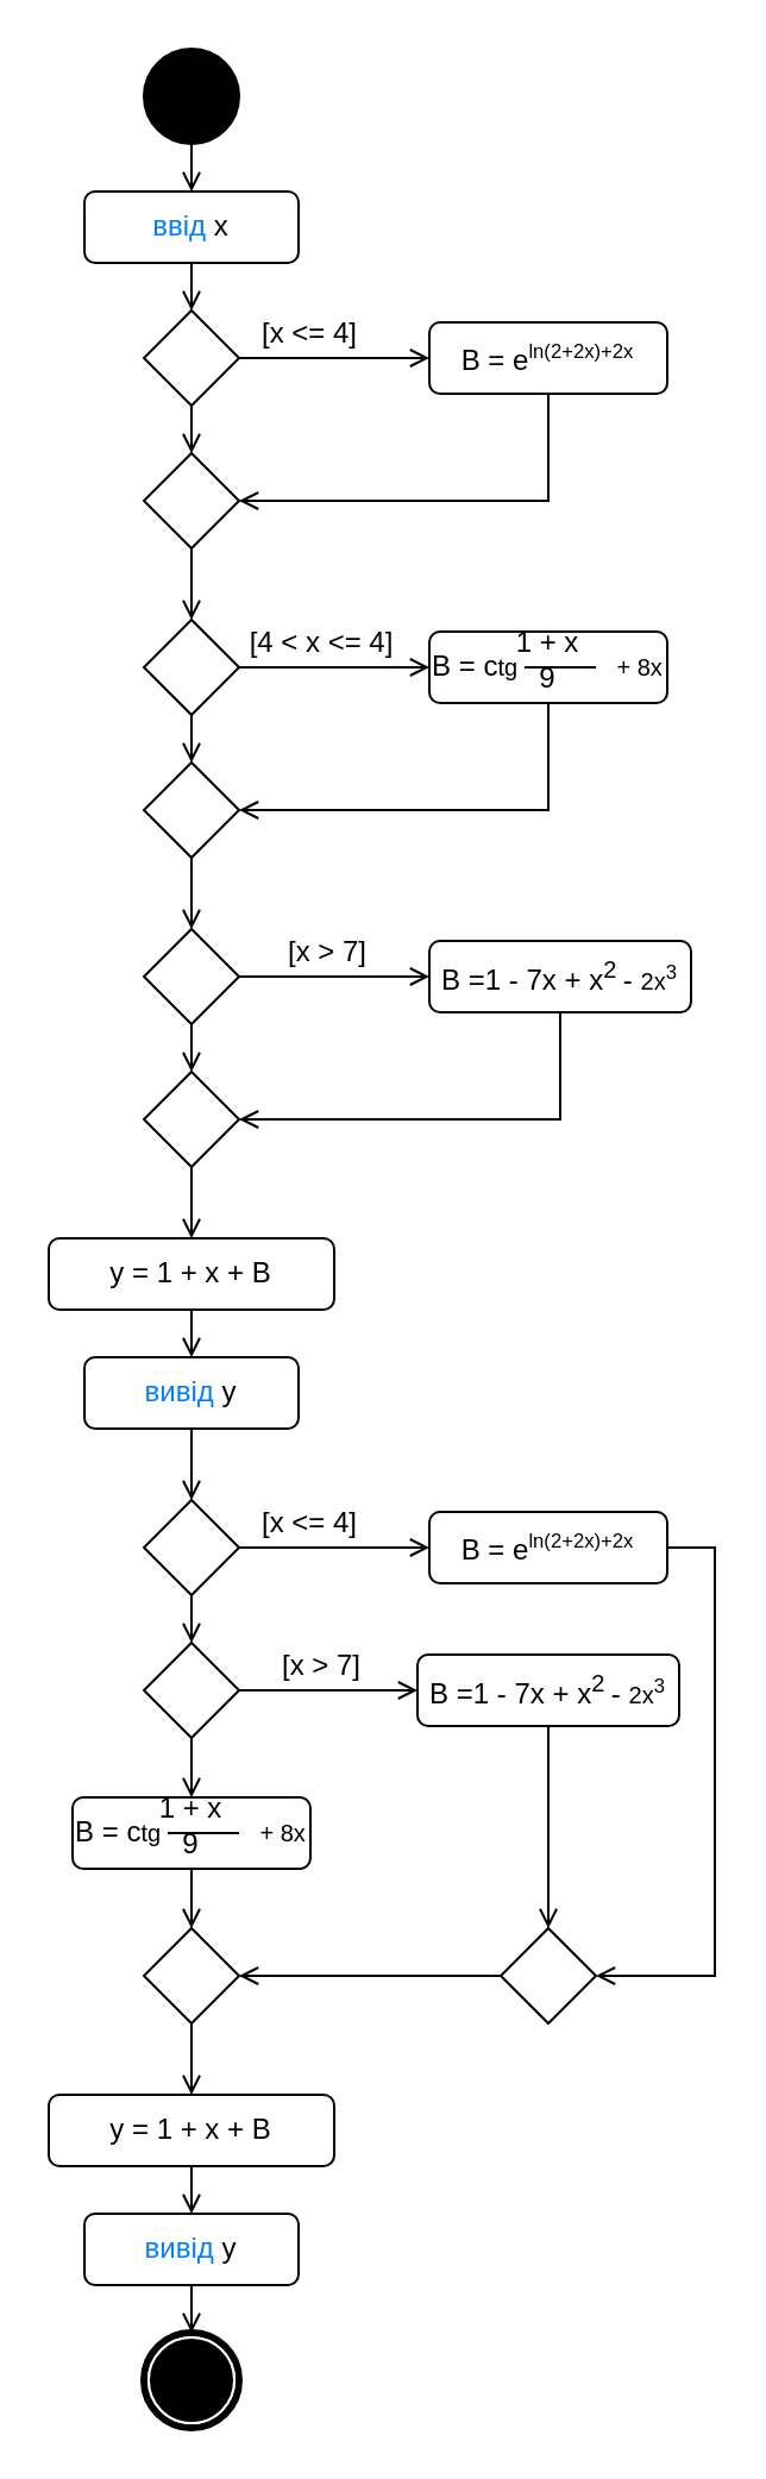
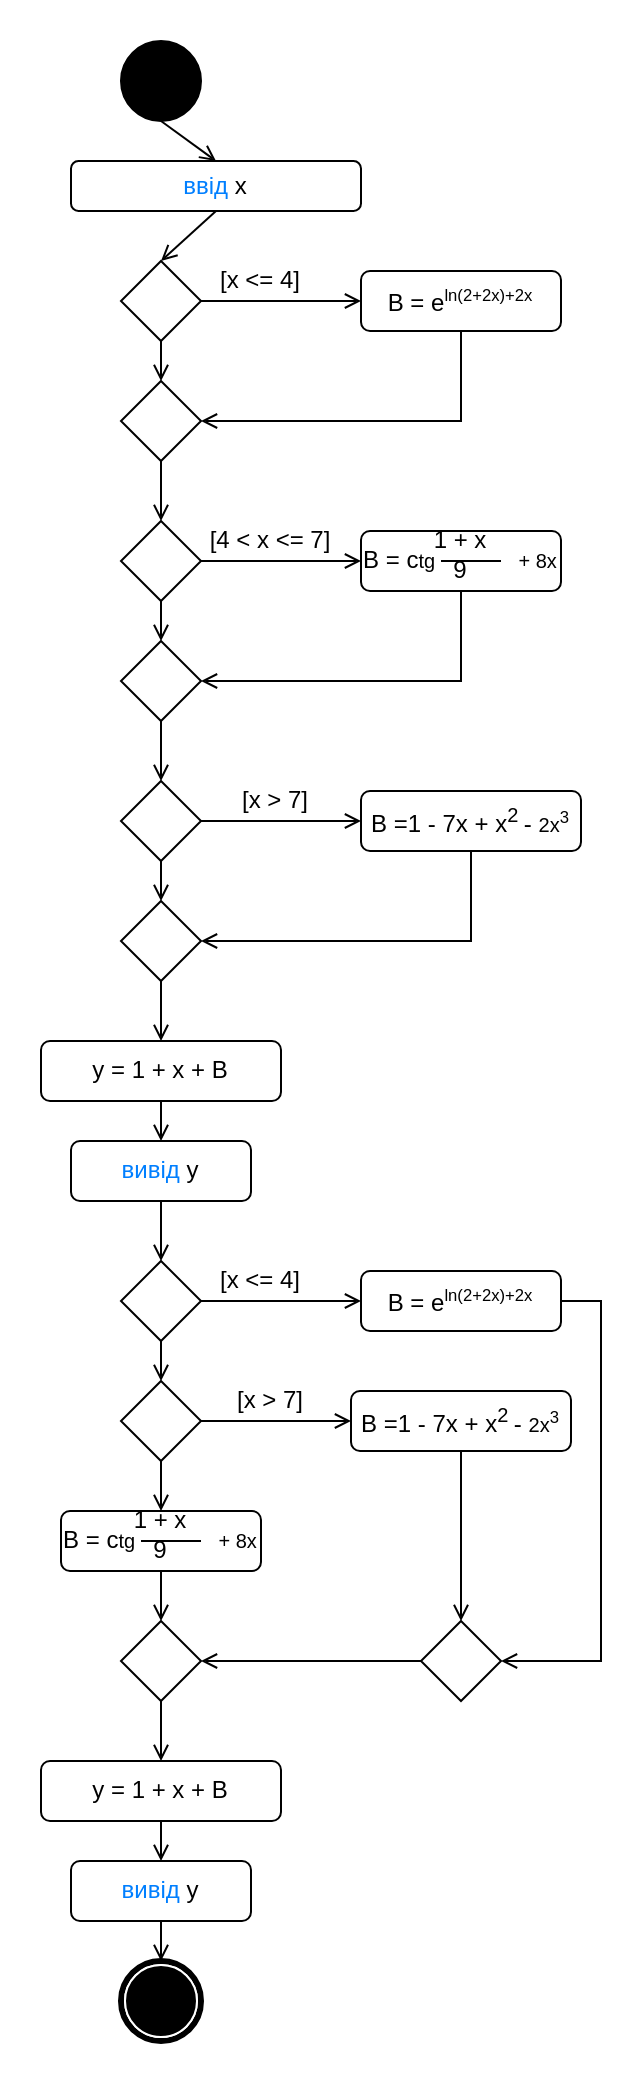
  <mxCell id="0" />
  <mxCell id="1" parent="0" />
  <mxCell id="2" style="edgeStyle=none;curved=1;rounded=0;orthogonalLoop=1;jettySize=auto;html=1;exitX=0.5;exitY=1;exitDx=0;exitDy=0;entryX=0.5;entryY=0;entryDx=0;entryDy=0;endArrow=open;sourcePerimeterSpacing=8;targetPerimeterSpacing=8;endFill=0;" parent="1" source="3" target="6" edge="1"><mxGeometry relative="1" as="geometry" /></mxCell>
  <mxCell id="3" value="" style="ellipse;whiteSpace=wrap;html=1;rounded=0;shadow=0;comic=0;labelBackgroundColor=none;strokeWidth=1;fillColor=#000000;fontFamily=Verdana;fontSize=12;align=center;" parent="1" vertex="1"><mxGeometry x="60" y="20" width="40" height="40" as="geometry" /></mxCell>
  <mxCell id="4" value="" style="shape=mxgraph.bpmn.shape;html=1;verticalLabelPosition=bottom;labelBackgroundColor=#ffffff;verticalAlign=top;perimeter=ellipsePerimeter;outline=end;symbol=terminate;rounded=0;shadow=0;comic=0;strokeWidth=1;fontFamily=Verdana;fontSize=12;align=center;" parent="1" vertex="1"><mxGeometry x="60" y="980" width="40" height="40" as="geometry" /></mxCell>
  <mxCell id="5" style="edgeStyle=none;curved=1;rounded=0;orthogonalLoop=1;jettySize=auto;html=1;exitX=0.5;exitY=1;exitDx=0;exitDy=0;entryX=0.5;entryY=0;entryDx=0;entryDy=0;endArrow=open;endFill=0;sourcePerimeterSpacing=8;targetPerimeterSpacing=8;" parent="1" source="6" target="9" edge="1"><mxGeometry relative="1" as="geometry" /></mxCell>
- <mxCell id="6" value="&lt;font color=&quot;#007fff&quot;&gt;ввід&lt;/font&gt; x" style="rounded=1;whiteSpace=wrap;html=1;hachureGap=4;pointerEvents=0;" parent="1" vertex="1"><mxGeometry x="35" y="80" width="90" height="30" as="geometry" /></mxCell>
+ <mxCell id="6" value="&lt;font color=&quot;#007fff&quot;&gt;ввід&lt;/font&gt; x" style="rounded=1;whiteSpace=wrap;html=1;hachureGap=4;pointerEvents=0;" parent="1" vertex="1"><mxGeometry x="35" y="80" width="145" height="25" as="geometry" /></mxCell>
  <mxCell id="7" style="edgeStyle=none;curved=1;rounded=0;orthogonalLoop=1;jettySize=auto;html=1;exitX=0.5;exitY=1;exitDx=0;exitDy=0;entryX=0.5;entryY=0;entryDx=0;entryDy=0;endArrow=open;endFill=0;sourcePerimeterSpacing=8;targetPerimeterSpacing=8;" parent="1" source="9" target="11" edge="1"><mxGeometry relative="1" as="geometry" /></mxCell>
  <mxCell id="8" style="edgeStyle=none;curved=1;rounded=0;orthogonalLoop=1;jettySize=auto;html=1;exitX=1;exitY=0.5;exitDx=0;exitDy=0;entryX=0;entryY=0.5;entryDx=0;entryDy=0;endArrow=open;endFill=0;sourcePerimeterSpacing=8;targetPerimeterSpacing=8;" parent="1" source="9" target="23" edge="1"><mxGeometry relative="1" as="geometry" /></mxCell>
  <mxCell id="9" value="" style="rhombus;whiteSpace=wrap;html=1;hachureGap=4;pointerEvents=0;" parent="1" vertex="1"><mxGeometry x="60" y="130" width="40" height="40" as="geometry" /></mxCell>
  <mxCell id="10" style="edgeStyle=none;curved=1;rounded=0;orthogonalLoop=1;jettySize=auto;html=1;exitX=0.5;exitY=1;exitDx=0;exitDy=0;entryX=0.5;entryY=0;entryDx=0;entryDy=0;endArrow=open;endFill=0;sourcePerimeterSpacing=8;targetPerimeterSpacing=8;" parent="1" source="11" target="14" edge="1"><mxGeometry relative="1" as="geometry" /></mxCell>
  <mxCell id="11" value="" style="rhombus;whiteSpace=wrap;html=1;hachureGap=4;pointerEvents=0;" parent="1" vertex="1"><mxGeometry x="60" y="190" width="40" height="40" as="geometry" /></mxCell>
  <mxCell id="12" style="edgeStyle=none;curved=1;rounded=0;orthogonalLoop=1;jettySize=auto;html=1;exitX=0.5;exitY=1;exitDx=0;exitDy=0;entryX=0.5;entryY=0;entryDx=0;entryDy=0;endArrow=open;endFill=0;sourcePerimeterSpacing=8;targetPerimeterSpacing=8;" parent="1" source="14" target="16" edge="1"><mxGeometry relative="1" as="geometry" /></mxCell>
  <mxCell id="13" style="edgeStyle=none;rounded=0;orthogonalLoop=1;jettySize=auto;html=1;exitX=1;exitY=0.5;exitDx=0;exitDy=0;entryX=0;entryY=0.5;entryDx=0;entryDy=0;endArrow=open;endFill=0;sourcePerimeterSpacing=8;targetPerimeterSpacing=8;" parent="1" source="14" target="25" edge="1"><mxGeometry relative="1" as="geometry" /></mxCell>
  <mxCell id="14" value="" style="rhombus;whiteSpace=wrap;html=1;hachureGap=4;pointerEvents=0;" parent="1" vertex="1"><mxGeometry x="60" y="260" width="40" height="40" as="geometry" /></mxCell>
  <mxCell id="15" style="edgeStyle=none;curved=1;rounded=0;orthogonalLoop=1;jettySize=auto;html=1;exitX=0.5;exitY=1;exitDx=0;exitDy=0;entryX=0.5;entryY=0;entryDx=0;entryDy=0;endArrow=open;endFill=0;sourcePerimeterSpacing=8;targetPerimeterSpacing=8;" parent="1" source="16" target="19" edge="1"><mxGeometry relative="1" as="geometry" /></mxCell>
  <mxCell id="16" value="" style="rhombus;whiteSpace=wrap;html=1;hachureGap=4;pointerEvents=0;" parent="1" vertex="1"><mxGeometry x="60" y="320" width="40" height="40" as="geometry" /></mxCell>
  <mxCell id="17" style="edgeStyle=none;curved=1;rounded=0;orthogonalLoop=1;jettySize=auto;html=1;exitX=0.5;exitY=1;exitDx=0;exitDy=0;entryX=0.5;entryY=0;entryDx=0;entryDy=0;endArrow=open;endFill=0;sourcePerimeterSpacing=8;targetPerimeterSpacing=8;" parent="1" source="19" target="21" edge="1"><mxGeometry relative="1" as="geometry" /></mxCell>
  <mxCell id="18" style="edgeStyle=none;rounded=0;orthogonalLoop=1;jettySize=auto;html=1;exitX=1;exitY=0.5;exitDx=0;exitDy=0;entryX=0;entryY=0.5;entryDx=0;entryDy=0;endArrow=open;endFill=0;sourcePerimeterSpacing=8;targetPerimeterSpacing=8;" parent="1" source="19" target="30" edge="1"><mxGeometry relative="1" as="geometry" /></mxCell>
  <mxCell id="19" value="" style="rhombus;whiteSpace=wrap;html=1;hachureGap=4;pointerEvents=0;" parent="1" vertex="1"><mxGeometry x="60" y="390" width="40" height="40" as="geometry" /></mxCell>
  <mxCell id="20" style="edgeStyle=none;rounded=0;orthogonalLoop=1;jettySize=auto;html=1;exitX=0.5;exitY=1;exitDx=0;exitDy=0;entryX=0.5;entryY=0;entryDx=0;entryDy=0;endArrow=open;endFill=0;sourcePerimeterSpacing=8;targetPerimeterSpacing=8;" parent="1" source="21" target="35" edge="1"><mxGeometry relative="1" as="geometry" /></mxCell>
  <mxCell id="21" value="" style="rhombus;whiteSpace=wrap;html=1;hachureGap=4;pointerEvents=0;" parent="1" vertex="1"><mxGeometry x="60" y="450" width="40" height="40" as="geometry" /></mxCell>
  <mxCell id="22" style="edgeStyle=none;rounded=0;orthogonalLoop=1;jettySize=auto;html=1;exitX=0.5;exitY=1;exitDx=0;exitDy=0;entryX=1;entryY=0.5;entryDx=0;entryDy=0;endArrow=open;endFill=0;sourcePerimeterSpacing=8;targetPerimeterSpacing=8;" parent="1" source="23" target="11" edge="1"><mxGeometry relative="1" as="geometry"><Array as="points"><mxPoint x="230" y="210" /></Array></mxGeometry></mxCell>
  <mxCell id="23" value="&lt;span&gt;B = e&lt;/span&gt;&lt;span style=&quot;font-size: 10px&quot;&gt;&lt;sup&gt;ln(2+2x)+2x&lt;/sup&gt;&lt;/span&gt;" style="rounded=1;whiteSpace=wrap;html=1;hachureGap=4;pointerEvents=0;" parent="1" vertex="1"><mxGeometry x="180" y="135" width="100" height="30" as="geometry" /></mxCell>
  <mxCell id="24" style="edgeStyle=none;rounded=0;orthogonalLoop=1;jettySize=auto;html=1;exitX=0.5;exitY=1;exitDx=0;exitDy=0;entryX=1;entryY=0.5;entryDx=0;entryDy=0;endArrow=open;endFill=0;sourcePerimeterSpacing=8;targetPerimeterSpacing=8;" parent="1" source="25" target="16" edge="1"><mxGeometry relative="1" as="geometry"><Array as="points"><mxPoint x="230" y="340" /></Array></mxGeometry></mxCell>
  <mxCell id="25" value="B = c&lt;font size=&quot;1&quot;&gt;tg&amp;nbsp; &amp;nbsp; &amp;nbsp; &amp;nbsp; &amp;nbsp; &amp;nbsp; &amp;nbsp; &amp;nbsp;+ 8x&lt;/font&gt;" style="rounded=1;whiteSpace=wrap;html=1;hachureGap=4;pointerEvents=0;" parent="1" vertex="1"><mxGeometry x="180" y="265" width="100" height="30" as="geometry" /></mxCell>
  <mxCell id="26" value="" style="endArrow=none;html=1;sourcePerimeterSpacing=8;targetPerimeterSpacing=8;strokeWidth=1;endSize=6;" parent="1" edge="1"><mxGeometry width="50" height="50" relative="1" as="geometry"><mxPoint x="220" y="280" as="sourcePoint" /><mxPoint x="250" y="280" as="targetPoint" /></mxGeometry></mxCell>
  <mxCell id="27" value="1 + x" style="text;html=1;strokeColor=none;fillColor=none;align=center;verticalAlign=middle;whiteSpace=wrap;rounded=0;hachureGap=4;pointerEvents=0;" parent="1" vertex="1"><mxGeometry x="210" y="260" width="40" height="20" as="geometry" /></mxCell>
  <mxCell id="28" value="9" style="text;html=1;strokeColor=none;fillColor=none;align=center;verticalAlign=middle;whiteSpace=wrap;rounded=0;hachureGap=4;pointerEvents=0;" parent="1" vertex="1"><mxGeometry x="210" y="270" width="40" height="30" as="geometry" /></mxCell>
  <mxCell id="29" style="edgeStyle=none;rounded=0;orthogonalLoop=1;jettySize=auto;html=1;exitX=0.5;exitY=1;exitDx=0;exitDy=0;entryX=1;entryY=0.5;entryDx=0;entryDy=0;endArrow=open;endFill=0;sourcePerimeterSpacing=8;targetPerimeterSpacing=8;" parent="1" source="30" target="21" edge="1"><mxGeometry relative="1" as="geometry"><Array as="points"><mxPoint x="235" y="470" /></Array></mxGeometry></mxCell>
  <mxCell id="30" value="B =1&amp;nbsp;- 7x + x&lt;sup&gt;2&amp;nbsp;&lt;/sup&gt;-&amp;nbsp;&lt;font size=&quot;1&quot;&gt;2x&lt;sup&gt;3&lt;/sup&gt;&lt;/font&gt;" style="rounded=1;whiteSpace=wrap;html=1;hachureGap=4;pointerEvents=0;" parent="1" vertex="1"><mxGeometry x="180" y="395" width="110" height="30" as="geometry" /></mxCell>
  <mxCell id="31" value="[x &amp;lt;= 4]" style="text;html=1;strokeColor=none;fillColor=none;align=center;verticalAlign=middle;whiteSpace=wrap;rounded=0;hachureGap=4;pointerEvents=0;" parent="1" vertex="1"><mxGeometry x="80" y="130" width="100" height="20" as="geometry" /></mxCell>
- <mxCell id="32" value="[4 &amp;lt; x &amp;lt;= 4]" style="text;html=1;strokeColor=none;fillColor=none;align=center;verticalAlign=middle;whiteSpace=wrap;rounded=0;hachureGap=4;pointerEvents=0;" parent="1" vertex="1"><mxGeometry x="85" y="260" width="100" height="20" as="geometry" /></mxCell>
+ <mxCell id="32" value="[4 &amp;lt; x &amp;lt;= 7]" style="text;html=1;strokeColor=none;fillColor=none;align=center;verticalAlign=middle;whiteSpace=wrap;rounded=0;hachureGap=4;pointerEvents=0;" parent="1" vertex="1"><mxGeometry x="85" y="260" width="100" height="20" as="geometry" /></mxCell>
  <mxCell id="33" value="[x &amp;gt; 7]" style="text;html=1;strokeColor=none;fillColor=none;align=center;verticalAlign=middle;whiteSpace=wrap;rounded=0;hachureGap=4;pointerEvents=0;" parent="1" vertex="1"><mxGeometry x="85" y="390" width="105" height="20" as="geometry" /></mxCell>
  <mxCell id="34" style="edgeStyle=none;rounded=0;orthogonalLoop=1;jettySize=auto;html=1;exitX=0.5;exitY=1;exitDx=0;exitDy=0;entryX=0.5;entryY=0;entryDx=0;entryDy=0;endArrow=open;endFill=0;sourcePerimeterSpacing=8;targetPerimeterSpacing=8;" parent="1" source="35" target="36" edge="1"><mxGeometry relative="1" as="geometry" /></mxCell>
  <mxCell id="35" value="y = 1 + x + B" style="rounded=1;whiteSpace=wrap;html=1;hachureGap=4;pointerEvents=0;" parent="1" vertex="1"><mxGeometry x="20" y="520" width="120" height="30" as="geometry" /></mxCell>
  <mxCell id="36" value="&lt;font color=&quot;#007fff&quot;&gt;вивід &lt;/font&gt;y" style="rounded=1;whiteSpace=wrap;html=1;hachureGap=4;pointerEvents=0;" parent="1" vertex="1"><mxGeometry x="35" y="570" width="90" height="30" as="geometry" /></mxCell>
  <mxCell id="37" style="edgeStyle=none;curved=1;rounded=0;orthogonalLoop=1;jettySize=auto;html=1;exitX=0.5;exitY=1;exitDx=0;exitDy=0;entryX=0.5;entryY=0;entryDx=0;entryDy=0;endArrow=open;endFill=0;sourcePerimeterSpacing=8;targetPerimeterSpacing=8;" parent="1" target="40" edge="1"><mxGeometry relative="1" as="geometry"><mxPoint x="80" y="600" as="sourcePoint" /></mxGeometry></mxCell>
  <mxCell id="38" style="edgeStyle=none;curved=1;rounded=0;orthogonalLoop=1;jettySize=auto;html=1;exitX=0.5;exitY=1;exitDx=0;exitDy=0;entryX=0.5;entryY=0;entryDx=0;entryDy=0;endArrow=open;endFill=0;sourcePerimeterSpacing=8;targetPerimeterSpacing=8;" parent="1" source="40" target="43" edge="1"><mxGeometry relative="1" as="geometry" /></mxCell>
  <mxCell id="39" style="edgeStyle=none;rounded=0;orthogonalLoop=1;jettySize=auto;html=1;exitX=1;exitY=0.5;exitDx=0;exitDy=0;entryX=0;entryY=0.5;entryDx=0;entryDy=0;endArrow=open;endFill=0;sourcePerimeterSpacing=8;targetPerimeterSpacing=8;" parent="1" source="40" target="45" edge="1"><mxGeometry relative="1" as="geometry" /></mxCell>
  <mxCell id="40" value="" style="rhombus;whiteSpace=wrap;html=1;hachureGap=4;pointerEvents=0;" parent="1" vertex="1"><mxGeometry x="60" y="630" width="40" height="40" as="geometry" /></mxCell>
  <mxCell id="41" style="edgeStyle=none;rounded=0;sketch=0;orthogonalLoop=1;jettySize=auto;html=1;exitX=1;exitY=0.5;exitDx=0;exitDy=0;entryX=0;entryY=0.5;entryDx=0;entryDy=0;shadow=0;fontFamily=Architects Daughter;fontSource=https%3A%2F%2Ffonts.googleapis.com%2Fcss%3Ffamily%3DArchitects%2BDaughter;fontSize=20;startArrow=none;startFill=0;endArrow=open;endFill=0;sourcePerimeterSpacing=8;targetPerimeterSpacing=8;strokeColor=default;" edge="1" parent="1" source="43" target="54"><mxGeometry relative="1" as="geometry" /></mxCell>
  <mxCell id="42" style="edgeStyle=none;rounded=0;sketch=0;orthogonalLoop=1;jettySize=auto;html=1;exitX=0.5;exitY=1;exitDx=0;exitDy=0;entryX=0.5;entryY=0;entryDx=0;entryDy=0;shadow=0;fontFamily=Architects Daughter;fontSource=https%3A%2F%2Ffonts.googleapis.com%2Fcss%3Ffamily%3DArchitects%2BDaughter;fontSize=20;startArrow=none;startFill=0;endArrow=open;endFill=0;sourcePerimeterSpacing=8;targetPerimeterSpacing=8;strokeColor=default;" edge="1" parent="1" source="43" target="47"><mxGeometry relative="1" as="geometry" /></mxCell>
  <mxCell id="43" value="" style="rhombus;whiteSpace=wrap;html=1;hachureGap=4;pointerEvents=0;" parent="1" vertex="1"><mxGeometry x="60" y="690" width="40" height="40" as="geometry" /></mxCell>
  <mxCell id="44" style="edgeStyle=none;rounded=0;orthogonalLoop=1;jettySize=auto;html=1;exitX=1;exitY=0.5;exitDx=0;exitDy=0;entryX=1;entryY=0.5;entryDx=0;entryDy=0;endArrow=open;endFill=0;sourcePerimeterSpacing=8;targetPerimeterSpacing=8;" parent="1" source="45" target="57" edge="1"><mxGeometry relative="1" as="geometry"><Array as="points"><mxPoint x="300" y="650" /><mxPoint x="300" y="830" /></Array></mxGeometry></mxCell>
  <mxCell id="45" value="&lt;span&gt;B = e&lt;/span&gt;&lt;span style=&quot;font-size: 10px&quot;&gt;&lt;sup&gt;ln(2+2x)+2x&lt;/sup&gt;&lt;/span&gt;" style="rounded=1;whiteSpace=wrap;html=1;hachureGap=4;pointerEvents=0;" parent="1" vertex="1"><mxGeometry x="180" y="635" width="100" height="30" as="geometry" /></mxCell>
  <mxCell id="46" style="edgeStyle=none;rounded=0;sketch=0;orthogonalLoop=1;jettySize=auto;html=1;exitX=0.5;exitY=1;exitDx=0;exitDy=0;entryX=0.5;entryY=0;entryDx=0;entryDy=0;shadow=0;fontFamily=Architects Daughter;fontSource=https%3A%2F%2Ffonts.googleapis.com%2Fcss%3Ffamily%3DArchitects%2BDaughter;fontSize=20;startArrow=none;startFill=0;endArrow=open;endFill=0;sourcePerimeterSpacing=8;targetPerimeterSpacing=8;strokeColor=default;" edge="1" parent="1" source="47" target="55"><mxGeometry relative="1" as="geometry" /></mxCell>
  <mxCell id="47" value="B = c&lt;font size=&quot;1&quot;&gt;tg&amp;nbsp; &amp;nbsp; &amp;nbsp; &amp;nbsp; &amp;nbsp; &amp;nbsp; &amp;nbsp; &amp;nbsp;+ 8x&lt;/font&gt;" style="rounded=1;whiteSpace=wrap;html=1;hachureGap=4;pointerEvents=0;" parent="1" vertex="1"><mxGeometry x="30" y="755" width="100" height="30" as="geometry" /></mxCell>
  <mxCell id="48" value="" style="endArrow=none;html=1;sourcePerimeterSpacing=8;targetPerimeterSpacing=8;strokeWidth=1;endSize=6;" parent="1" edge="1"><mxGeometry width="50" height="50" relative="1" as="geometry"><mxPoint x="70" y="770" as="sourcePoint" /><mxPoint x="100" y="770" as="targetPoint" /></mxGeometry></mxCell>
  <mxCell id="49" value="1 + x" style="text;html=1;strokeColor=none;fillColor=none;align=center;verticalAlign=middle;whiteSpace=wrap;rounded=0;hachureGap=4;pointerEvents=0;" parent="1" vertex="1"><mxGeometry x="60" y="750" width="40" height="20" as="geometry" /></mxCell>
  <mxCell id="50" value="9" style="text;html=1;strokeColor=none;fillColor=none;align=center;verticalAlign=middle;whiteSpace=wrap;rounded=0;hachureGap=4;pointerEvents=0;" parent="1" vertex="1"><mxGeometry x="60" y="760" width="40" height="30" as="geometry" /></mxCell>
  <mxCell id="51" value="[x &amp;lt;= 4]" style="text;html=1;strokeColor=none;fillColor=none;align=center;verticalAlign=middle;whiteSpace=wrap;rounded=0;hachureGap=4;pointerEvents=0;" parent="1" vertex="1"><mxGeometry x="80" y="630" width="100" height="20" as="geometry" /></mxCell>
  <mxCell id="52" value="[x &amp;gt; 7]" style="text;html=1;strokeColor=none;fillColor=none;align=center;verticalAlign=middle;whiteSpace=wrap;rounded=0;hachureGap=4;pointerEvents=0;" parent="1" vertex="1"><mxGeometry x="85" y="690" width="100" height="20" as="geometry" /></mxCell>
  <mxCell id="53" style="edgeStyle=none;rounded=0;sketch=0;orthogonalLoop=1;jettySize=auto;html=1;exitX=0.5;exitY=1;exitDx=0;exitDy=0;entryX=0.5;entryY=0;entryDx=0;entryDy=0;shadow=0;fontFamily=Architects Daughter;fontSource=https%3A%2F%2Ffonts.googleapis.com%2Fcss%3Ffamily%3DArchitects%2BDaughter;fontSize=20;startArrow=none;startFill=0;endArrow=open;endFill=0;sourcePerimeterSpacing=8;targetPerimeterSpacing=8;strokeColor=default;" edge="1" parent="1" source="54" target="57"><mxGeometry relative="1" as="geometry" /></mxCell>
  <mxCell id="54" value="B =1&amp;nbsp;- 7x + x&lt;sup&gt;2&amp;nbsp;&lt;/sup&gt;-&amp;nbsp;&lt;font size=&quot;1&quot;&gt;2x&lt;sup&gt;3&lt;/sup&gt;&lt;/font&gt;" style="rounded=1;whiteSpace=wrap;html=1;hachureGap=4;pointerEvents=0;" parent="1" vertex="1"><mxGeometry x="175" y="695" width="110" height="30" as="geometry" /></mxCell>
  <mxCell id="55" value="" style="rhombus;whiteSpace=wrap;html=1;hachureGap=4;pointerEvents=0;" parent="1" vertex="1"><mxGeometry x="60" y="810" width="40" height="40" as="geometry" /></mxCell>
  <mxCell id="56" style="edgeStyle=none;rounded=0;orthogonalLoop=1;jettySize=auto;html=1;exitX=0;exitY=0.5;exitDx=0;exitDy=0;entryX=1;entryY=0.5;entryDx=0;entryDy=0;endArrow=open;endFill=0;sourcePerimeterSpacing=8;targetPerimeterSpacing=8;" parent="1" source="57" target="55" edge="1"><mxGeometry relative="1" as="geometry" /></mxCell>
  <mxCell id="57" value="" style="rhombus;whiteSpace=wrap;html=1;hachureGap=4;pointerEvents=0;" parent="1" vertex="1"><mxGeometry x="210" y="810" width="40" height="40" as="geometry" /></mxCell>
  <mxCell id="58" style="edgeStyle=none;rounded=0;orthogonalLoop=1;jettySize=auto;html=1;exitX=0.5;exitY=1;exitDx=0;exitDy=0;entryX=0.5;entryY=0;entryDx=0;entryDy=0;endArrow=open;endFill=0;sourcePerimeterSpacing=8;targetPerimeterSpacing=8;" parent="1" target="59" edge="1"><mxGeometry relative="1" as="geometry"><mxPoint x="80" y="850" as="sourcePoint" /></mxGeometry></mxCell>
  <mxCell id="59" value="y = 1 + x + B" style="rounded=1;whiteSpace=wrap;html=1;hachureGap=4;pointerEvents=0;" parent="1" vertex="1"><mxGeometry x="20" y="880" width="120" height="30" as="geometry" /></mxCell>
  <mxCell id="60" style="edgeStyle=none;rounded=0;orthogonalLoop=1;jettySize=auto;html=1;exitX=0.5;exitY=1;exitDx=0;exitDy=0;entryX=0.5;entryY=0;entryDx=0;entryDy=0;endArrow=open;endFill=0;sourcePerimeterSpacing=8;targetPerimeterSpacing=8;" parent="1" target="62" edge="1"><mxGeometry relative="1" as="geometry"><mxPoint x="80" y="910" as="sourcePoint" /></mxGeometry></mxCell>
  <mxCell id="61" style="edgeStyle=none;rounded=0;orthogonalLoop=1;jettySize=auto;html=1;exitX=0.5;exitY=1;exitDx=0;exitDy=0;entryX=0.5;entryY=0;entryDx=0;entryDy=0;endArrow=open;endFill=0;sourcePerimeterSpacing=8;targetPerimeterSpacing=8;" parent="1" source="62" target="4" edge="1"><mxGeometry relative="1" as="geometry" /></mxCell>
  <mxCell id="62" value="&lt;font color=&quot;#007fff&quot;&gt;вивід &lt;/font&gt;y" style="rounded=1;whiteSpace=wrap;html=1;hachureGap=4;pointerEvents=0;" parent="1" vertex="1"><mxGeometry x="35" y="930" width="90" height="30" as="geometry" /></mxCell>
